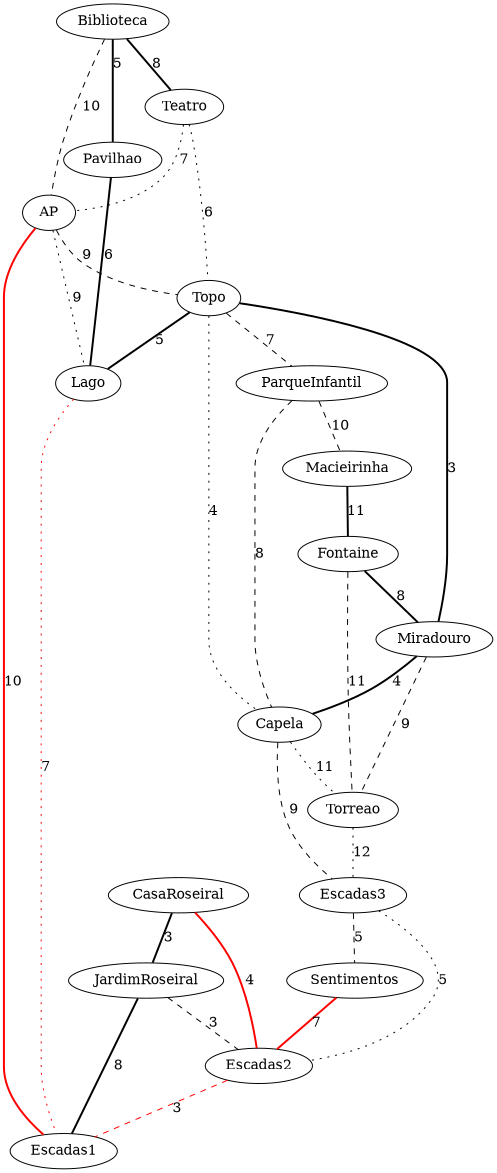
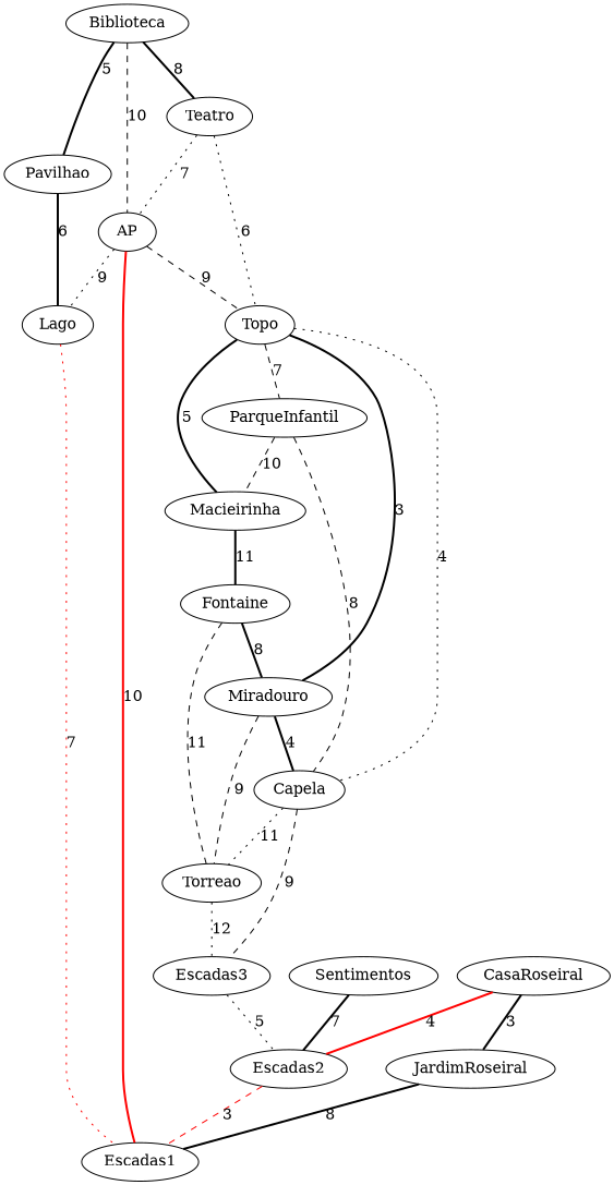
  graph {
    edge [style=bold]
    Biblioteca
    Teatro
    AP
    Pavilhao
    Topo
    Lago
    Escadas1
    ParqueInfantil
    Miradouro
    Capela
    Macieirinha
    Torreao
    Escadas3
    Fontaine
    Sentimentos
    Escadas2
    CasaRoseiral
    JardimRoseiral
    Biblioteca -- Teatro [label=8]
    Biblioteca -- AP [label=10 style=dashed]
    Biblioteca -- Pavilhao [label=5]
    Teatro -- AP [label=7 style=dotted]
    Teatro -- Topo [label=6 style=dotted]
    AP -- Topo [label=9 style=dashed]
    AP -- Lago [label=9 style=dotted]
    AP -- Escadas1 [color=red label=10]
    Pavilhao -- Lago [label=6]
-   Topo -- Lago [label=5]
+   Topo -- Macieirinha [label=5]
    Topo -- ParqueInfantil [label=7 style=dashed]
    Topo -- Miradouro [label=3]
    Topo -- Capela [label=4 style=dotted]
    Lago -- Escadas1 [color=red label=7 style=dotted]
    ParqueInfantil -- Capela [label=8 style=dashed]
    ParqueInfantil -- Macieirinha [label=10 style=dashed]
    Miradouro -- Capela [label=4]
    Miradouro -- Torreao [label=9 style=dashed]
    Capela -- Torreao [label=11 style=dotted]
    Capela -- Escadas3 [label=9 style=dashed]
    Macieirinha -- Fontaine [label=11]
    Torreao -- Escadas3 [label=12 style=dotted]
-   Escadas3 -- Sentimentos [label=5 style=dashed]
    Escadas3 -- Escadas2 [label=5 style=dotted]
    Fontaine -- Miradouro [label=8]
    Fontaine -- Torreao [label=11 style=dashed]
-   Sentimentos -- Escadas2 [label=7 color=red]
+   Sentimentos -- Escadas2 [label=7]
    Escadas2 -- Escadas1 [color=red label=3 style=dashed]
    CasaRoseiral -- Escadas2 [color=red label=4]
    CasaRoseiral -- JardimRoseiral [label=3]
    JardimRoseiral -- Escadas1 [label=8]
-   JardimRoseiral -- Escadas2 [label=3 style=dashed]
  }
